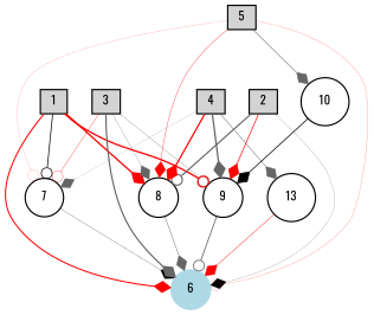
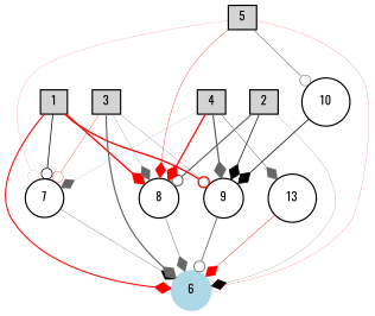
  digraph {
    fontname=Oswald
    node [fontname=Oswald fontsize=9 shape=circle style=filled]
    edge [arrowhead=diamond color=gray40 fontname=Oswald penwidth=1.1 style=bold]
    7 [height=0.2 width=0.2 style=""]
    6 [color=lightblue height=0.2 width=0.2]
    8 [height=0.2 width=0.2 style=""]
    9 [height=0.2 width=0.2 style=""]
    1 [height=0.2 shape=box width=0.2]
    2 [height=0.2 shape=box width=0.2]
    3 [height=0.2 shape=box width=0.2]
    4 [height=0.2 shape=box width=0.2]
    n9 [height=0.2 label=13 width=0.2 style=""]
    5 [height=0.2 shape=box width=0.2]
    10 [height=0.2 width=0.2 style=""]
    7 -> 6 [color=black penwidth=0.165585300342]
    8 -> 6 [penwidth=0.376710483828 style=solid]
    9 -> 6 [arrowhead=odot penwidth=0.689426472457]
    1 -> 7 [arrowhead=odot color=black penwidth=0.61584828945]
    1 -> 6 [color=red penwidth=0.876361536796]
    1 -> 8 [color=red style=solid]
    1 -> 9 [arrowhead=odot color=red]
    2 -> 6 [color=black penwidth=0.10342865607]
    2 -> 8 [arrowhead=odot penwidth=0.992174455445 style=solid]
-   2 -> 9 [color=red penwidth=0.56356219186 style=solid]
+   2 -> 9 [color=black penwidth=0.56356219186 style=solid]
    3 -> 7 [arrowhead=odot color=red penwidth=0.23663591882]
    3 -> 6 [penwidth=0.999734995422 style=solid]
    3 -> 8 [penwidth=0.197342748691]
    3 -> 9 [arrowhead=odot penwidth=0.221573385783 style=solid]
    4 -> 7 [penwidth=0.12223112079 style=solid]
    4 -> 8 [color=red penwidth=1.03039774423]
    4 -> 9
    4 -> n9 [penwidth=0.395548660193 style=solid]
    n9 -> 6 [color=red penwidth=0.335219445727]
    5 -> 7 [arrowhead=odot color=red penwidth=0.102051612322 style=solid]
    5 -> 6 [arrowhead=odot color=red penwidth=0.128313712359 style=solid]
    5 -> 8 [color=red penwidth=0.264509623683]
-   5 -> 10 [penwidth=0.453607877026 style=solid]
+   5 -> 10 [arrowhead=odot penwidth=0.453607877026 style=solid]
    10 -> 9 [color=black penwidth=0.617056390366 style=solid]
  }
